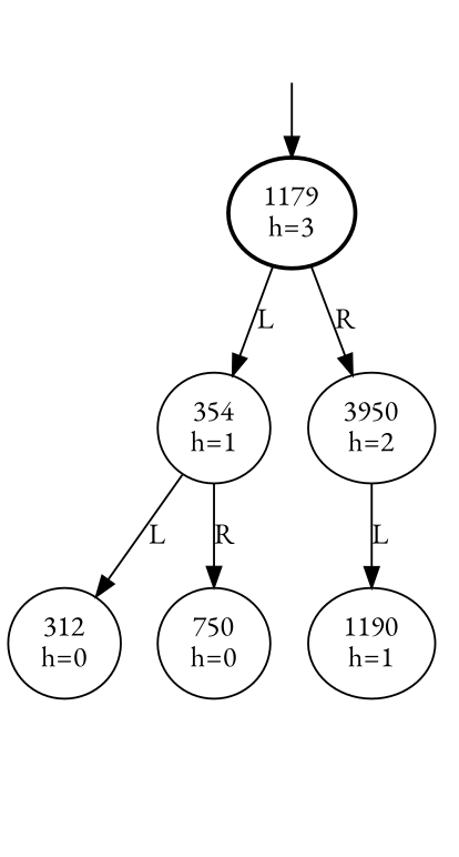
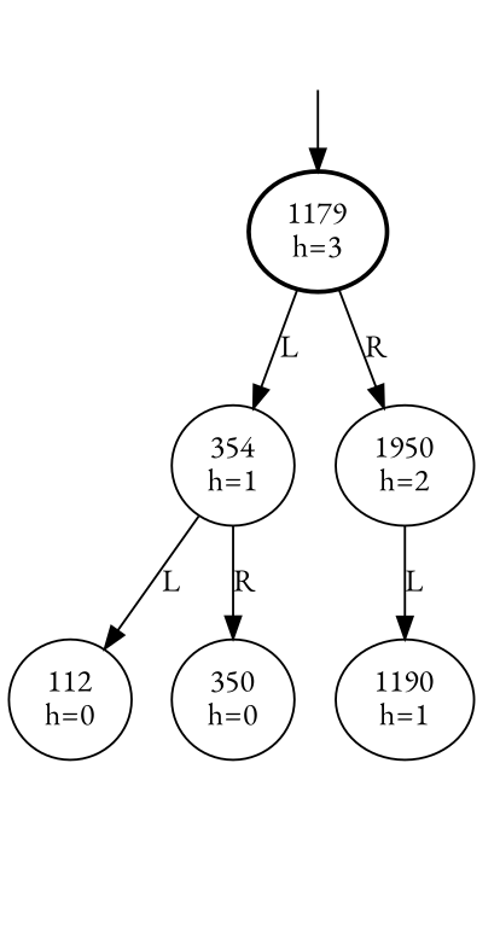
  digraph {
    fontname="EB Garamond"
    node [fontname="EB Garamond"]
    edge [fontname="EB Garamond"]
    DUMMY [style=invis]
    n2 [label="1179\nh=3" penwidth=2]
    n3 [label="354\nh=1"]
-   n4 [label="3950\nh=2"]
-   n5 [label="312\nh=0"]
-   n6 [label="750\nh=0"]
+   n4 [label="1950\nh=2"]
+   n5 [label="112\nh=0"]
+   n6 [label="350\nh=0"]
    n7 [label="1190\nh=1"]
    L_1190 [style=invis]
    DUMMY -> n2
    n2 -> n3 [label=L]
    n2 -> n4 [label=R]
    n3 -> n5 [label=L]
    n3 -> n6 [label=R]
    n4 -> n7 [label=L]
    n7 -> L_1190 [style=invis]
  }
